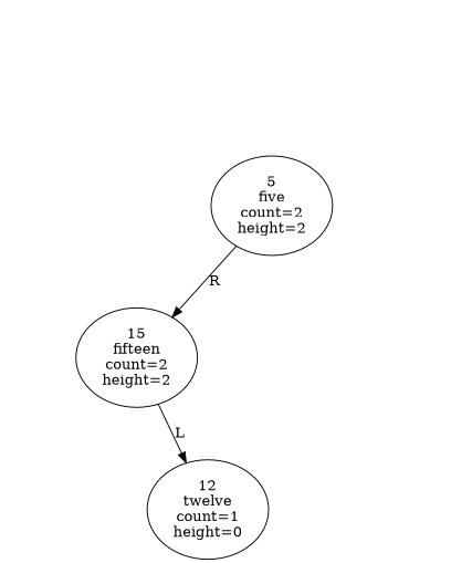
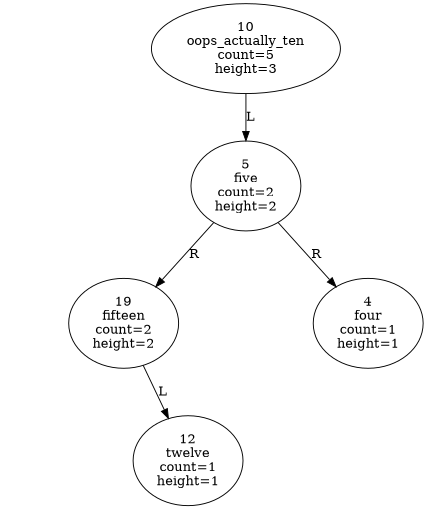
  digraph {
    edge [taildir=se]
+   n1 [label="10\noops_actually_ten\ncount=5\nheight=3"]
    n2 [label="5\nfive\ncount=2\nheight=2"]
-   n3 [label="15\nfifteen\ncount=2\nheight=2"]
+   n3 [label="19\nfifteen\ncount=2\nheight=2"]
    node_5_R [style=invis]
+   n5 [label="4\nfour\ncount=1\nheight=1"]
    node_15_R [style=invis]
-   n7 [label="12\ntwelve\ncount=1\nheight=0"]
+   n7 [label="12\ntwelve\ncount=1\nheight=1"]
+   n1 -> n2 [label=L taildir=sw]
    n2 -> n3 [label=R]
    n2 -> node_5_R [style=invis taildir=""]
+   n2 -> n5 [label=R]
    n3 -> node_15_R [style=invis taildir=""]
    n3 -> n7 [label=L]
  }
